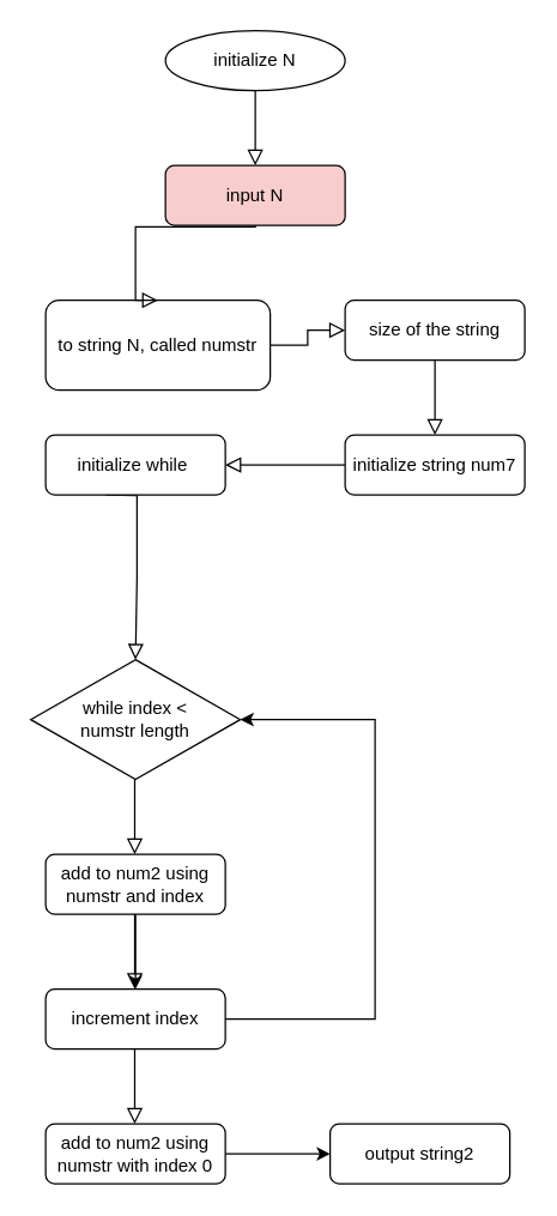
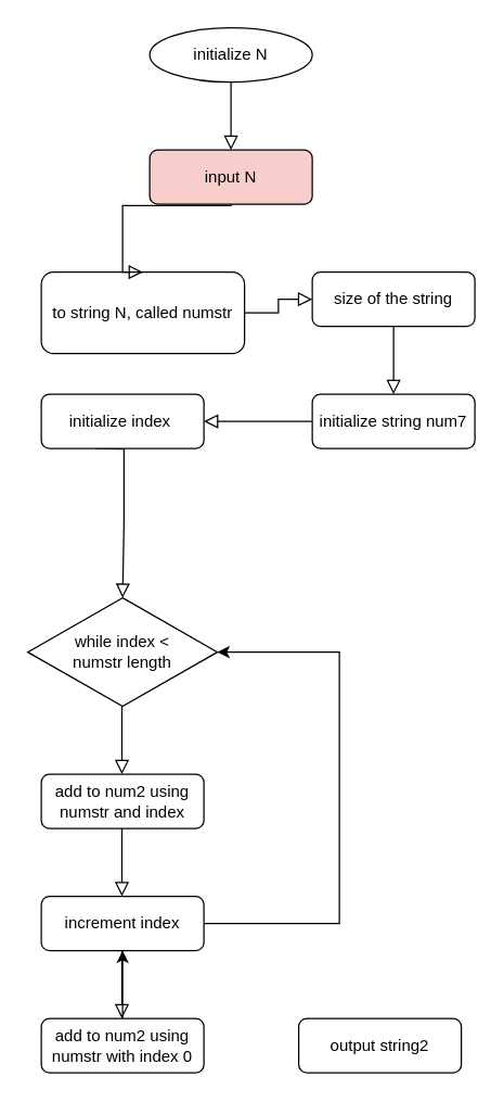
  <mxCell id="0" />
  <mxCell id="1" parent="0" />
  <mxCell id="2" value="" style="rounded=0;html=1;jettySize=auto;orthogonalLoop=1;fontSize=11;endArrow=block;endFill=0;endSize=8;strokeWidth=1;shadow=0;labelBackgroundColor=none;edgeStyle=orthogonalEdgeStyle;" edge="1" parent="1" source="3"><mxGeometry relative="1" as="geometry"><mxPoint x="170" y="110" as="targetPoint" /></mxGeometry></mxCell>
  <mxCell id="3" value="initialize N" style="ellipse;whiteSpace=wrap;html=1;fontSize=12;glass=0;strokeWidth=1;shadow=0;" vertex="1" parent="1"><mxGeometry x="110" y="20" width="120" height="40" as="geometry" /></mxCell>
  <mxCell id="4" value="input N" style="rounded=1;whiteSpace=wrap;html=1;fillColor=#f8cecc;" vertex="1" parent="1"><mxGeometry x="110" y="110" width="120" height="40" as="geometry" /></mxCell>
  <mxCell id="5" value="" style="rounded=0;html=1;jettySize=auto;orthogonalLoop=1;fontSize=11;endArrow=block;endFill=0;endSize=8;strokeWidth=1;shadow=0;labelBackgroundColor=none;edgeStyle=orthogonalEdgeStyle;entryX=0;entryY=0.5;entryDx=0;entryDy=0;" edge="1" parent="1" source="6" target="8"><mxGeometry relative="1" as="geometry"><mxPoint x="170" y="290" as="targetPoint" /></mxGeometry></mxCell>
  <mxCell id="6" value="to string N, called numstr" style="rounded=1;whiteSpace=wrap;html=1;fontSize=12;glass=0;strokeWidth=1;shadow=0;" vertex="1" parent="1"><mxGeometry x="30" y="200" width="150" height="60" as="geometry" /></mxCell>
  <mxCell id="7" value="" style="rounded=0;html=1;jettySize=auto;orthogonalLoop=1;fontSize=11;endArrow=block;endFill=0;endSize=8;strokeWidth=1;shadow=0;labelBackgroundColor=none;edgeStyle=orthogonalEdgeStyle;entryX=0.5;entryY=0;entryDx=0;entryDy=0;" edge="1" parent="1" target="6"><mxGeometry relative="1" as="geometry"><mxPoint x="170" y="150" as="sourcePoint" /><mxPoint x="80" y="180" as="targetPoint" /><Array as="points"><mxPoint x="170" y="151" /><mxPoint x="90" y="151" /></Array></mxGeometry></mxCell>
  <mxCell id="8" value="size of the string" style="rounded=1;whiteSpace=wrap;html=1;fontSize=12;glass=0;strokeWidth=1;shadow=0;" vertex="1" parent="1"><mxGeometry x="230" y="200" width="120" height="40" as="geometry" /></mxCell>
  <mxCell id="9" value="" style="rounded=0;html=1;jettySize=auto;orthogonalLoop=1;fontSize=11;endArrow=block;endFill=0;endSize=8;strokeWidth=1;shadow=0;labelBackgroundColor=none;edgeStyle=orthogonalEdgeStyle;" edge="1" parent="1" source="24"><mxGeometry relative="1" as="geometry"><mxPoint x="150" y="310" as="targetPoint" /></mxGeometry></mxCell>
  <mxCell id="10" value="" style="rounded=0;html=1;jettySize=auto;orthogonalLoop=1;fontSize=11;endArrow=block;endFill=0;endSize=8;strokeWidth=1;shadow=0;labelBackgroundColor=none;edgeStyle=orthogonalEdgeStyle;" edge="1" parent="1"><mxGeometry relative="1" as="geometry"><mxPoint x="90" y="440" as="targetPoint" /><mxPoint x="70" y="330" as="sourcePoint" /></mxGeometry></mxCell>
- <mxCell id="11" value="initialize while&amp;nbsp;" style="rounded=1;whiteSpace=wrap;html=1;fontSize=12;glass=0;strokeWidth=1;shadow=0;" vertex="1" parent="1"><mxGeometry x="30" y="290" width="120" height="40" as="geometry" /></mxCell>
+ <mxCell id="11" value="initialize index&amp;nbsp;" style="rounded=1;whiteSpace=wrap;html=1;fontSize=12;glass=0;strokeWidth=1;shadow=0;" vertex="1" parent="1"><mxGeometry x="30" y="290" width="120" height="40" as="geometry" /></mxCell>
  <mxCell id="12" value="while index &amp;lt;&lt;br&gt;numstr length" style="rhombus;whiteSpace=wrap;html=1;" vertex="1" parent="1"><mxGeometry x="20" y="440" width="140" height="80" as="geometry" /></mxCell>
  <mxCell id="13" value="" style="rounded=0;html=1;jettySize=auto;orthogonalLoop=1;fontSize=11;endArrow=block;endFill=0;endSize=8;strokeWidth=1;shadow=0;labelBackgroundColor=none;edgeStyle=orthogonalEdgeStyle;" edge="1" parent="1"><mxGeometry relative="1" as="geometry"><mxPoint x="89.5" y="570" as="targetPoint" /><mxPoint x="89.5" y="520" as="sourcePoint" /></mxGeometry></mxCell>
- <mxCell id="14" value="" style="edgeStyle=orthogonalEdgeStyle;rounded=0;orthogonalLoop=1;jettySize=auto;html=1;" edge="1" parent="1" source="15" target="17"><mxGeometry relative="1" as="geometry" /></mxCell>
  <mxCell id="15" value="add to num2 using numstr and index" style="rounded=1;whiteSpace=wrap;html=1;fontSize=12;glass=0;strokeWidth=1;shadow=0;" vertex="1" parent="1"><mxGeometry x="30" y="570" width="120" height="40" as="geometry" /></mxCell>
  <mxCell id="16" value="" style="rounded=0;html=1;jettySize=auto;orthogonalLoop=1;fontSize=11;endArrow=block;endFill=0;endSize=8;strokeWidth=1;shadow=0;labelBackgroundColor=none;edgeStyle=orthogonalEdgeStyle;" edge="1" parent="1"><mxGeometry relative="1" as="geometry"><mxPoint x="89.5" y="660" as="targetPoint" /><mxPoint x="89.5" y="610" as="sourcePoint" /></mxGeometry></mxCell>
  <mxCell id="17" value="increment index" style="rounded=1;whiteSpace=wrap;html=1;fontSize=12;glass=0;strokeWidth=1;shadow=0;" vertex="1" parent="1"><mxGeometry x="30" y="660" width="120" height="40" as="geometry" /></mxCell>
  <mxCell id="18" value="" style="endArrow=classic;html=1;rounded=0;exitX=1;exitY=0.5;exitDx=0;exitDy=0;entryX=1;entryY=0.5;entryDx=0;entryDy=0;" edge="1" parent="1" source="17" target="12"><mxGeometry width="50" height="50" relative="1" as="geometry"><mxPoint x="340" y="800" as="sourcePoint" /><mxPoint x="250" y="600" as="targetPoint" /><Array as="points"><mxPoint x="250" y="680" /><mxPoint x="250" y="480" /></Array></mxGeometry></mxCell>
  <mxCell id="19" value="" style="rounded=0;html=1;jettySize=auto;orthogonalLoop=1;fontSize=11;endArrow=block;endFill=0;endSize=8;strokeWidth=1;shadow=0;labelBackgroundColor=none;edgeStyle=orthogonalEdgeStyle;" edge="1" parent="1"><mxGeometry relative="1" as="geometry"><mxPoint x="89.5" y="750" as="targetPoint" /><mxPoint x="89.5" y="700" as="sourcePoint" /></mxGeometry></mxCell>
- <mxCell id="20" value="" style="edgeStyle=orthogonalEdgeStyle;rounded=0;orthogonalLoop=1;jettySize=auto;html=1;" edge="1" parent="1" source="21" target="22"><mxGeometry relative="1" as="geometry" /></mxCell>
+ <mxCell id="20" value="" style="edgeStyle=orthogonalEdgeStyle;rounded=0;orthogonalLoop=1;jettySize=auto;html=1;" edge="1" parent="1" source="21" target="17"><mxGeometry relative="1" as="geometry" /></mxCell>
  <mxCell id="21" value="add to num2 using numstr with index 0" style="rounded=1;whiteSpace=wrap;html=1;fontSize=12;glass=0;strokeWidth=1;shadow=0;" vertex="1" parent="1"><mxGeometry x="30" y="750" width="120" height="40" as="geometry" /></mxCell>
  <mxCell id="22" value="output string2" style="rounded=1;whiteSpace=wrap;html=1;fontSize=12;glass=0;strokeWidth=1;shadow=0;" vertex="1" parent="1"><mxGeometry x="220" y="750" width="120" height="40" as="geometry" /></mxCell>
  <mxCell id="23" value="" style="rounded=0;html=1;jettySize=auto;orthogonalLoop=1;fontSize=11;endArrow=block;endFill=0;endSize=8;strokeWidth=1;shadow=0;labelBackgroundColor=none;edgeStyle=orthogonalEdgeStyle;exitX=0.5;exitY=1;exitDx=0;exitDy=0;" edge="1" parent="1" source="8" target="24"><mxGeometry relative="1" as="geometry"><mxPoint x="290" y="400" as="targetPoint" /><mxPoint x="290" y="240" as="sourcePoint" /></mxGeometry></mxCell>
  <mxCell id="24" value="initialize string num7" style="rounded=1;whiteSpace=wrap;html=1;fontSize=12;glass=0;strokeWidth=1;shadow=0;" vertex="1" parent="1"><mxGeometry x="230" y="290" width="120" height="40" as="geometry" /></mxCell>
